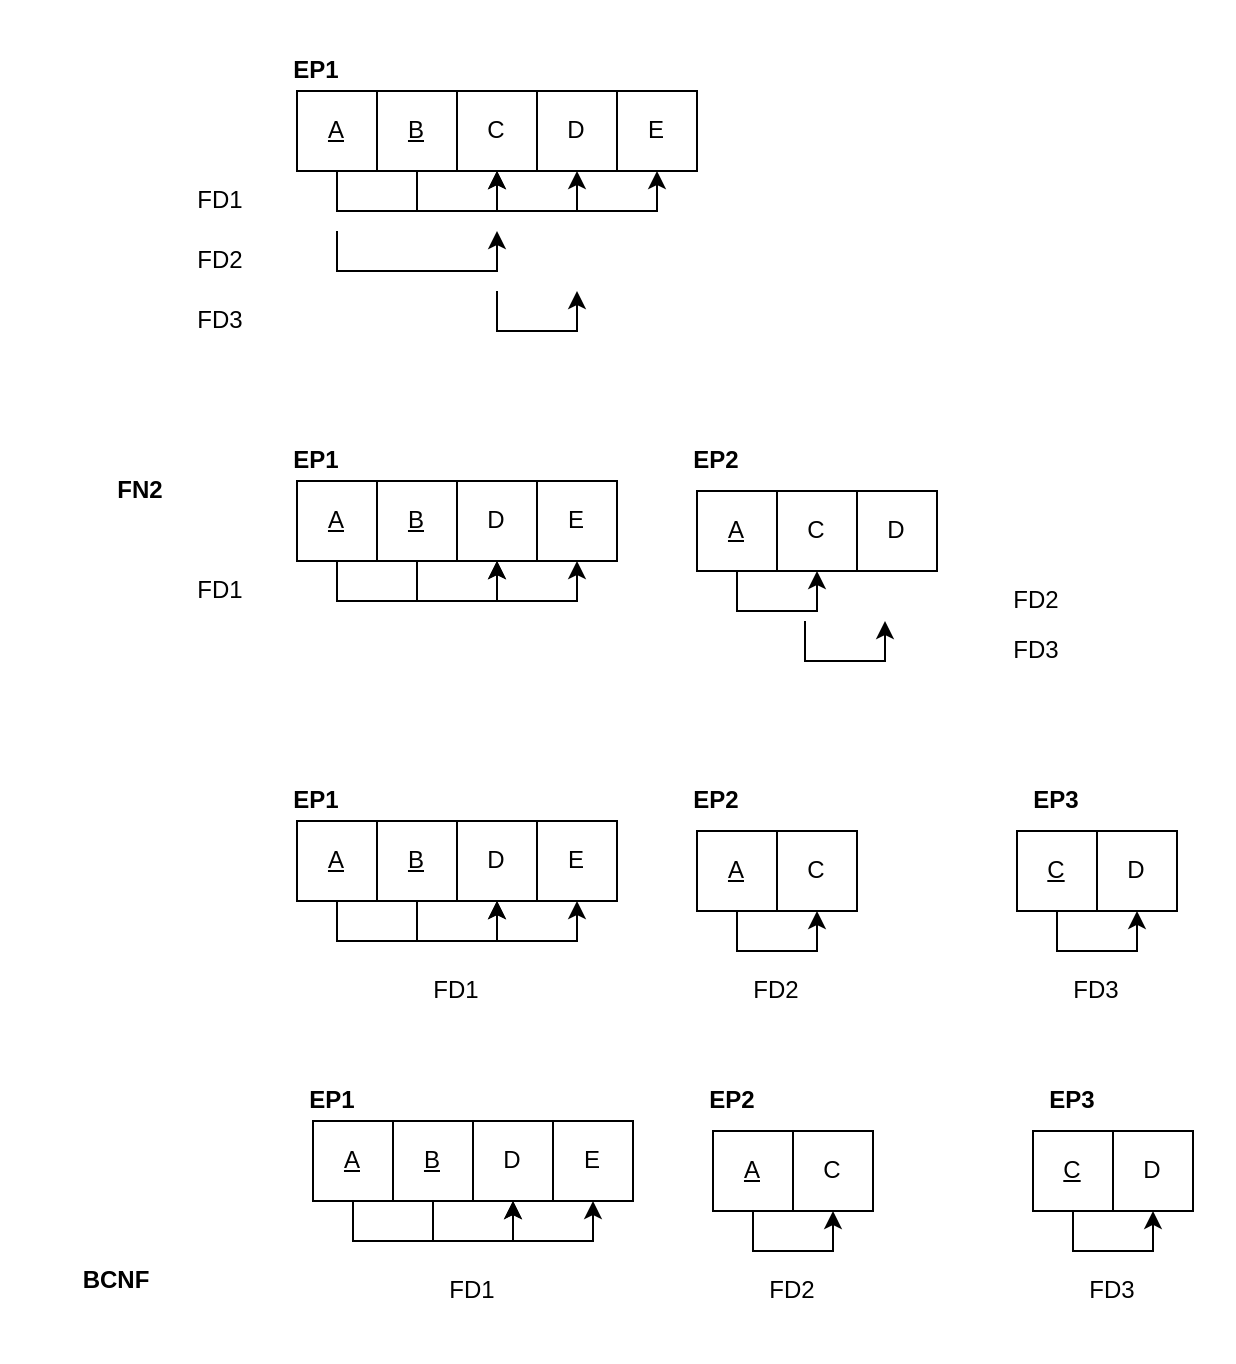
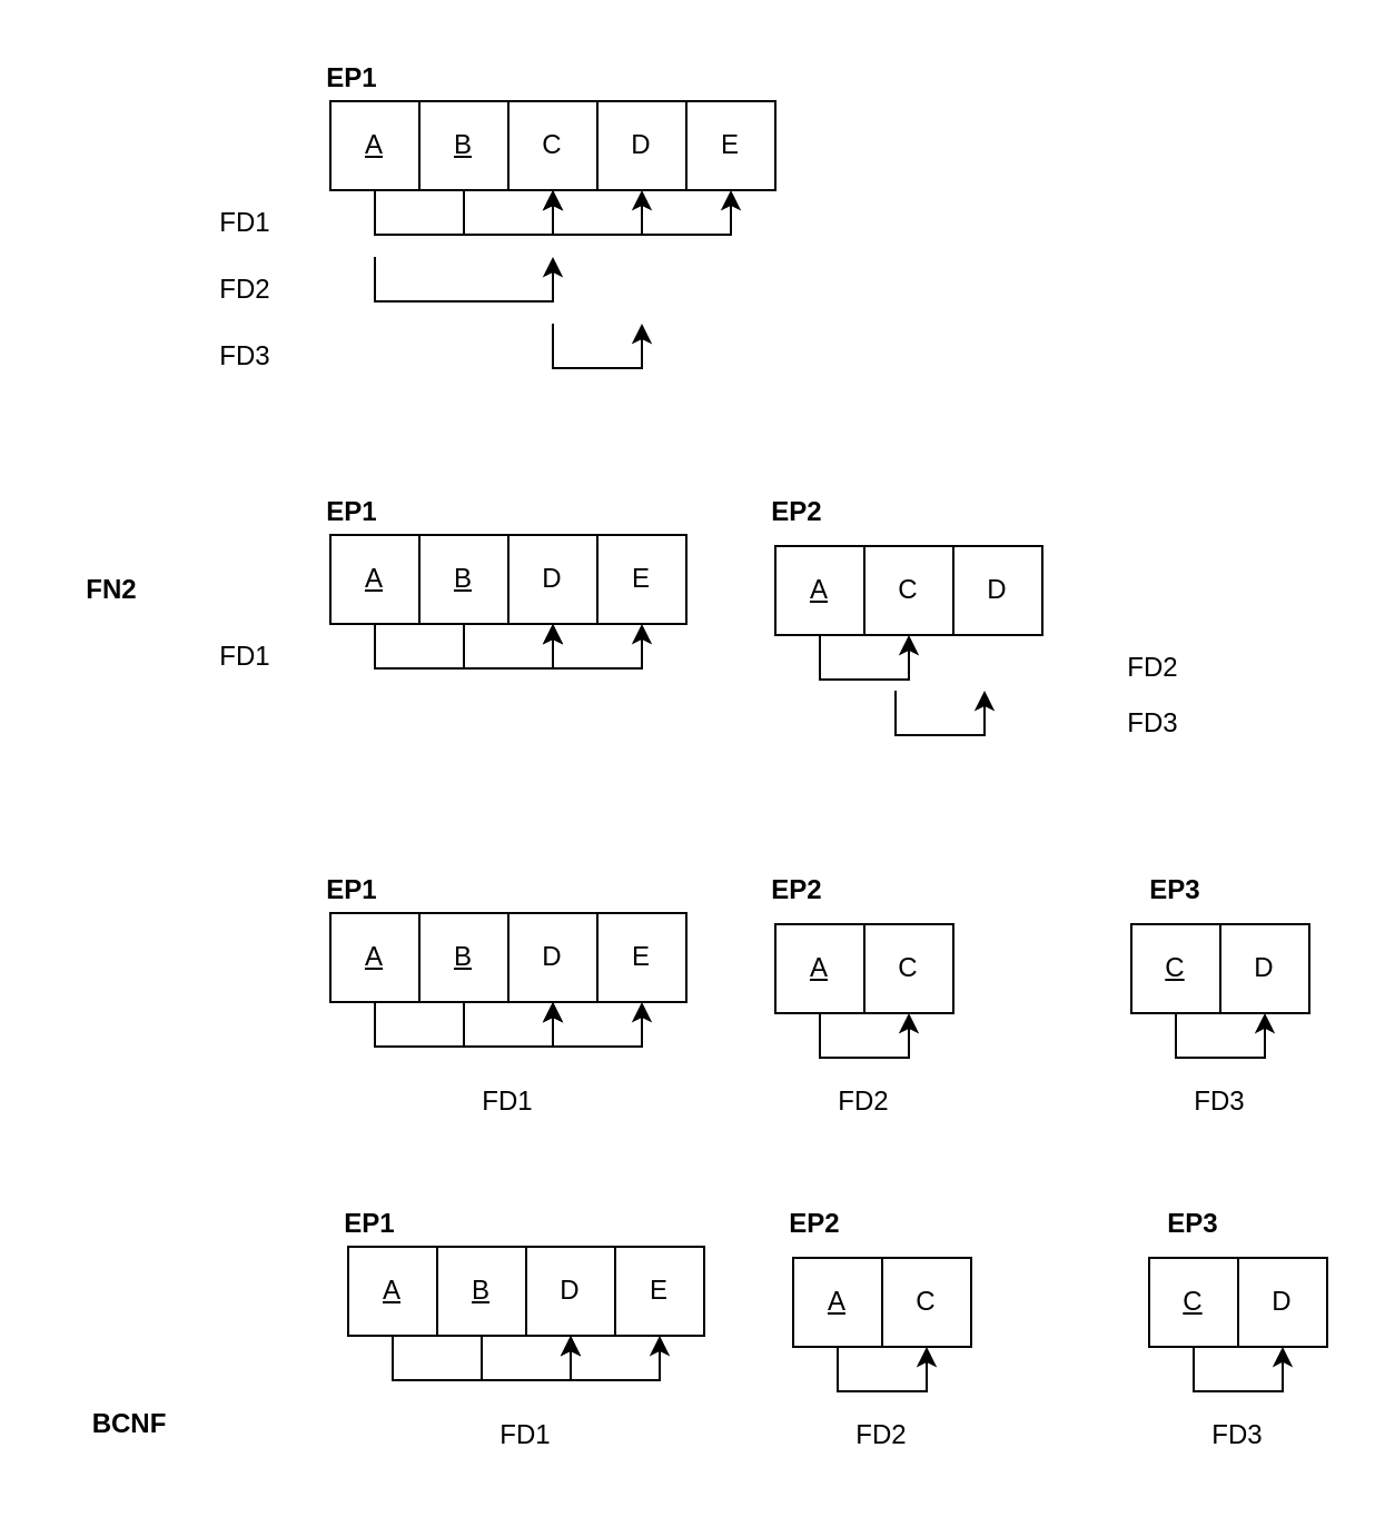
  <mxCell id="0" />
  <mxCell id="1" parent="0" />
  <mxCell id="2" style="edgeStyle=orthogonalEdgeStyle;rounded=0;orthogonalLoop=1;jettySize=auto;html=1;exitX=0.5;exitY=1;exitDx=0;exitDy=0;entryX=0.5;entryY=1;entryDx=0;entryDy=0;" edge="1" parent="1" source="6" target="9"><mxGeometry relative="1" as="geometry" /></mxCell>
  <mxCell id="3" style="edgeStyle=orthogonalEdgeStyle;rounded=0;orthogonalLoop=1;jettySize=auto;html=1;exitX=0.5;exitY=1;exitDx=0;exitDy=0;entryX=0.5;entryY=1;entryDx=0;entryDy=0;" edge="1" parent="1" source="6" target="11"><mxGeometry relative="1" as="geometry" /></mxCell>
  <mxCell id="4" style="edgeStyle=orthogonalEdgeStyle;rounded=0;orthogonalLoop=1;jettySize=auto;html=1;exitX=0.5;exitY=1;exitDx=0;exitDy=0;entryX=0.5;entryY=1;entryDx=0;entryDy=0;" edge="1" parent="1" source="6" target="12"><mxGeometry relative="1" as="geometry" /></mxCell>
  <mxCell id="5" style="edgeStyle=orthogonalEdgeStyle;rounded=0;orthogonalLoop=1;jettySize=auto;html=1;" edge="1" parent="1"><mxGeometry relative="1" as="geometry"><mxPoint x="168" y="115" as="sourcePoint" /><mxPoint x="248" y="115" as="targetPoint" /><Array as="points"><mxPoint x="168" y="135" /><mxPoint x="248" y="135" /></Array></mxGeometry></mxCell>
  <mxCell id="6" value="&lt;u&gt;A&lt;/u&gt;" style="rounded=0;whiteSpace=wrap;html=1;" vertex="1" parent="1"><mxGeometry x="148" y="45" width="40" height="40" as="geometry" /></mxCell>
  <mxCell id="7" style="edgeStyle=orthogonalEdgeStyle;rounded=0;orthogonalLoop=1;jettySize=auto;html=1;exitX=0.5;exitY=1;exitDx=0;exitDy=0;entryX=0.5;entryY=1;entryDx=0;entryDy=0;" edge="1" parent="1" source="8" target="9"><mxGeometry relative="1" as="geometry" /></mxCell>
  <mxCell id="8" value="&lt;u&gt;B&lt;/u&gt;" style="rounded=0;whiteSpace=wrap;html=1;" vertex="1" parent="1"><mxGeometry x="188" y="45" width="40" height="40" as="geometry" /></mxCell>
  <mxCell id="9" value="C" style="rounded=0;whiteSpace=wrap;html=1;" vertex="1" parent="1"><mxGeometry x="228" y="45" width="40" height="40" as="geometry" /></mxCell>
  <mxCell id="10" style="edgeStyle=orthogonalEdgeStyle;rounded=0;orthogonalLoop=1;jettySize=auto;html=1;" edge="1" parent="1"><mxGeometry relative="1" as="geometry"><mxPoint x="248" y="145" as="sourcePoint" /><mxPoint x="288" y="145" as="targetPoint" /><Array as="points"><mxPoint x="248" y="165" /><mxPoint x="288" y="165" /></Array></mxGeometry></mxCell>
  <mxCell id="11" value="D" style="rounded=0;whiteSpace=wrap;html=1;" vertex="1" parent="1"><mxGeometry x="268" y="45" width="40" height="40" as="geometry" /></mxCell>
  <mxCell id="12" value="E" style="rounded=0;whiteSpace=wrap;html=1;" vertex="1" parent="1"><mxGeometry x="308" y="45" width="40" height="40" as="geometry" /></mxCell>
  <mxCell id="13" value="FD1" style="text;html=1;strokeColor=none;fillColor=none;align=center;verticalAlign=middle;whiteSpace=wrap;rounded=0;" vertex="1" parent="1"><mxGeometry x="80" y="85" width="60" height="30" as="geometry" /></mxCell>
  <mxCell id="14" value="FD2" style="text;html=1;strokeColor=none;fillColor=none;align=center;verticalAlign=middle;whiteSpace=wrap;rounded=0;" vertex="1" parent="1"><mxGeometry x="80" y="115" width="60" height="30" as="geometry" /></mxCell>
  <mxCell id="15" value="FD3" style="text;html=1;strokeColor=none;fillColor=none;align=center;verticalAlign=middle;whiteSpace=wrap;rounded=0;" vertex="1" parent="1"><mxGeometry x="80" y="145" width="60" height="30" as="geometry" /></mxCell>
  <mxCell id="16" value="EP1" style="text;html=1;strokeColor=none;fillColor=none;align=center;verticalAlign=middle;whiteSpace=wrap;rounded=0;fontStyle=1" vertex="1" parent="1"><mxGeometry x="128" y="20" width="60" height="30" as="geometry" /></mxCell>
- <mxCell id="17" value="&lt;b&gt;FN2&lt;/b&gt;" style="text;html=1;strokeColor=none;fillColor=none;align=center;verticalAlign=middle;whiteSpace=wrap;rounded=0;" vertex="1" parent="1"><mxGeometry x="40" y="230" width="60" height="30" as="geometry" /></mxCell>
+ <mxCell id="17" value="&lt;b&gt;FN2&lt;/b&gt;" style="text;html=1;strokeColor=none;fillColor=none;align=center;verticalAlign=middle;whiteSpace=wrap;rounded=0;" vertex="1" parent="1"><mxGeometry x="20" y="250" width="60" height="30" as="geometry" /></mxCell>
  <mxCell id="18" style="edgeStyle=orthogonalEdgeStyle;rounded=0;orthogonalLoop=1;jettySize=auto;html=1;exitX=0.5;exitY=1;exitDx=0;exitDy=0;entryX=0.5;entryY=1;entryDx=0;entryDy=0;" edge="1" source="20" target="23" parent="1"><mxGeometry relative="1" as="geometry" /></mxCell>
  <mxCell id="19" style="edgeStyle=orthogonalEdgeStyle;rounded=0;orthogonalLoop=1;jettySize=auto;html=1;exitX=0.5;exitY=1;exitDx=0;exitDy=0;entryX=0.5;entryY=1;entryDx=0;entryDy=0;" edge="1" source="20" target="25" parent="1"><mxGeometry relative="1" as="geometry" /></mxCell>
  <mxCell id="20" value="&lt;u&gt;A&lt;/u&gt;" style="rounded=0;whiteSpace=wrap;html=1;" vertex="1" parent="1"><mxGeometry x="148" y="240" width="40" height="40" as="geometry" /></mxCell>
  <mxCell id="21" style="edgeStyle=orthogonalEdgeStyle;rounded=0;orthogonalLoop=1;jettySize=auto;html=1;exitX=0.5;exitY=1;exitDx=0;exitDy=0;entryX=0.5;entryY=1;entryDx=0;entryDy=0;" edge="1" source="22" target="23" parent="1"><mxGeometry relative="1" as="geometry" /></mxCell>
  <mxCell id="22" value="&lt;u&gt;B&lt;/u&gt;" style="rounded=0;whiteSpace=wrap;html=1;" vertex="1" parent="1"><mxGeometry x="188" y="240" width="40" height="40" as="geometry" /></mxCell>
  <mxCell id="23" value="D" style="rounded=0;whiteSpace=wrap;html=1;" vertex="1" parent="1"><mxGeometry x="228" y="240" width="40" height="40" as="geometry" /></mxCell>
  <mxCell id="24" style="edgeStyle=orthogonalEdgeStyle;rounded=0;orthogonalLoop=1;jettySize=auto;html=1;" edge="1" parent="1"><mxGeometry relative="1" as="geometry"><mxPoint x="368" y="285" as="sourcePoint" /><mxPoint x="408" y="285" as="targetPoint" /><Array as="points"><mxPoint x="368" y="305" /><mxPoint x="408" y="305" /></Array></mxGeometry></mxCell>
  <mxCell id="25" value="E" style="rounded=0;whiteSpace=wrap;html=1;" vertex="1" parent="1"><mxGeometry x="268" y="240" width="40" height="40" as="geometry" /></mxCell>
  <mxCell id="26" value="FD1" style="text;html=1;strokeColor=none;fillColor=none;align=center;verticalAlign=middle;whiteSpace=wrap;rounded=0;" vertex="1" parent="1"><mxGeometry x="80" y="280" width="60" height="30" as="geometry" /></mxCell>
  <mxCell id="27" value="FD2" style="text;html=1;strokeColor=none;fillColor=none;align=center;verticalAlign=middle;whiteSpace=wrap;rounded=0;" vertex="1" parent="1"><mxGeometry x="488" y="285" width="60" height="30" as="geometry" /></mxCell>
  <mxCell id="28" value="FD3" style="text;html=1;strokeColor=none;fillColor=none;align=center;verticalAlign=middle;whiteSpace=wrap;rounded=0;" vertex="1" parent="1"><mxGeometry x="488" y="310" width="60" height="30" as="geometry" /></mxCell>
  <mxCell id="29" value="EP1" style="text;html=1;strokeColor=none;fillColor=none;align=center;verticalAlign=middle;whiteSpace=wrap;rounded=0;fontStyle=1" vertex="1" parent="1"><mxGeometry x="128" y="215" width="60" height="30" as="geometry" /></mxCell>
  <mxCell id="30" value="C" style="rounded=0;whiteSpace=wrap;html=1;" vertex="1" parent="1"><mxGeometry x="388" y="245" width="40" height="40" as="geometry" /></mxCell>
  <mxCell id="31" value="&lt;u&gt;A&lt;/u&gt;" style="rounded=0;whiteSpace=wrap;html=1;" vertex="1" parent="1"><mxGeometry x="348" y="245" width="40" height="40" as="geometry" /></mxCell>
  <mxCell id="32" value="D" style="rounded=0;whiteSpace=wrap;html=1;" vertex="1" parent="1"><mxGeometry x="428" y="245" width="40" height="40" as="geometry" /></mxCell>
  <mxCell id="33" value="EP2" style="text;html=1;strokeColor=none;fillColor=none;align=center;verticalAlign=middle;whiteSpace=wrap;rounded=0;fontStyle=1" vertex="1" parent="1"><mxGeometry x="328" y="215" width="60" height="30" as="geometry" /></mxCell>
  <mxCell id="34" style="edgeStyle=orthogonalEdgeStyle;rounded=0;orthogonalLoop=1;jettySize=auto;html=1;" edge="1" parent="1"><mxGeometry relative="1" as="geometry"><mxPoint x="402" y="310" as="sourcePoint" /><mxPoint x="442" y="310" as="targetPoint" /><Array as="points"><mxPoint x="402" y="330" /><mxPoint x="442" y="330" /></Array></mxGeometry></mxCell>
  <mxCell id="35" style="edgeStyle=orthogonalEdgeStyle;rounded=0;orthogonalLoop=1;jettySize=auto;html=1;exitX=0.5;exitY=1;exitDx=0;exitDy=0;entryX=0.5;entryY=1;entryDx=0;entryDy=0;" edge="1" source="37" target="40" parent="1"><mxGeometry relative="1" as="geometry" /></mxCell>
  <mxCell id="36" style="edgeStyle=orthogonalEdgeStyle;rounded=0;orthogonalLoop=1;jettySize=auto;html=1;exitX=0.5;exitY=1;exitDx=0;exitDy=0;entryX=0.5;entryY=1;entryDx=0;entryDy=0;" edge="1" source="37" target="42" parent="1"><mxGeometry relative="1" as="geometry" /></mxCell>
  <mxCell id="37" value="&lt;u&gt;A&lt;/u&gt;" style="rounded=0;whiteSpace=wrap;html=1;" vertex="1" parent="1"><mxGeometry x="148" y="410" width="40" height="40" as="geometry" /></mxCell>
  <mxCell id="38" style="edgeStyle=orthogonalEdgeStyle;rounded=0;orthogonalLoop=1;jettySize=auto;html=1;exitX=0.5;exitY=1;exitDx=0;exitDy=0;entryX=0.5;entryY=1;entryDx=0;entryDy=0;" edge="1" source="39" target="40" parent="1"><mxGeometry relative="1" as="geometry" /></mxCell>
  <mxCell id="39" value="&lt;u&gt;B&lt;/u&gt;" style="rounded=0;whiteSpace=wrap;html=1;" vertex="1" parent="1"><mxGeometry x="188" y="410" width="40" height="40" as="geometry" /></mxCell>
  <mxCell id="40" value="D" style="rounded=0;whiteSpace=wrap;html=1;" vertex="1" parent="1"><mxGeometry x="228" y="410" width="40" height="40" as="geometry" /></mxCell>
  <mxCell id="41" style="edgeStyle=orthogonalEdgeStyle;rounded=0;orthogonalLoop=1;jettySize=auto;html=1;" edge="1" parent="1"><mxGeometry relative="1" as="geometry"><mxPoint x="368" y="455" as="sourcePoint" /><mxPoint x="408" y="455" as="targetPoint" /><Array as="points"><mxPoint x="368" y="475" /><mxPoint x="408" y="475" /></Array></mxGeometry></mxCell>
  <mxCell id="42" value="E" style="rounded=0;whiteSpace=wrap;html=1;" vertex="1" parent="1"><mxGeometry x="268" y="410" width="40" height="40" as="geometry" /></mxCell>
  <mxCell id="43" value="FD1" style="text;html=1;strokeColor=none;fillColor=none;align=center;verticalAlign=middle;whiteSpace=wrap;rounded=0;" vertex="1" parent="1"><mxGeometry x="198" y="480" width="60" height="30" as="geometry" /></mxCell>
  <mxCell id="44" value="FD2" style="text;html=1;strokeColor=none;fillColor=none;align=center;verticalAlign=middle;whiteSpace=wrap;rounded=0;" vertex="1" parent="1"><mxGeometry x="358" y="480" width="60" height="30" as="geometry" /></mxCell>
  <mxCell id="45" value="FD3" style="text;html=1;strokeColor=none;fillColor=none;align=center;verticalAlign=middle;whiteSpace=wrap;rounded=0;" vertex="1" parent="1"><mxGeometry x="518" y="480" width="60" height="30" as="geometry" /></mxCell>
  <mxCell id="46" value="EP1" style="text;html=1;strokeColor=none;fillColor=none;align=center;verticalAlign=middle;whiteSpace=wrap;rounded=0;fontStyle=1" vertex="1" parent="1"><mxGeometry x="128" y="385" width="60" height="30" as="geometry" /></mxCell>
  <mxCell id="47" value="C" style="rounded=0;whiteSpace=wrap;html=1;" vertex="1" parent="1"><mxGeometry x="388" y="415" width="40" height="40" as="geometry" /></mxCell>
  <mxCell id="48" value="&lt;u&gt;A&lt;/u&gt;" style="rounded=0;whiteSpace=wrap;html=1;" vertex="1" parent="1"><mxGeometry x="348" y="415" width="40" height="40" as="geometry" /></mxCell>
  <mxCell id="49" value="EP2" style="text;html=1;strokeColor=none;fillColor=none;align=center;verticalAlign=middle;whiteSpace=wrap;rounded=0;fontStyle=1" vertex="1" parent="1"><mxGeometry x="328" y="385" width="60" height="30" as="geometry" /></mxCell>
  <mxCell id="50" value="&lt;u&gt;C&lt;/u&gt;" style="rounded=0;whiteSpace=wrap;html=1;" vertex="1" parent="1"><mxGeometry x="508" y="415" width="40" height="40" as="geometry" /></mxCell>
  <mxCell id="51" value="D" style="rounded=0;whiteSpace=wrap;html=1;" vertex="1" parent="1"><mxGeometry x="548" y="415" width="40" height="40" as="geometry" /></mxCell>
  <mxCell id="52" style="edgeStyle=orthogonalEdgeStyle;rounded=0;orthogonalLoop=1;jettySize=auto;html=1;" edge="1" parent="1"><mxGeometry relative="1" as="geometry"><mxPoint x="528" y="454.97" as="sourcePoint" /><mxPoint x="568" y="454.97" as="targetPoint" /><Array as="points"><mxPoint x="528" y="474.97" /><mxPoint x="568" y="474.97" /></Array></mxGeometry></mxCell>
  <mxCell id="53" value="EP3" style="text;html=1;strokeColor=none;fillColor=none;align=center;verticalAlign=middle;whiteSpace=wrap;rounded=0;fontStyle=1" vertex="1" parent="1"><mxGeometry x="498" y="385" width="60" height="30" as="geometry" /></mxCell>
  <mxCell id="54" value="&lt;b&gt;BCNF&lt;/b&gt;" style="text;html=1;strokeColor=none;fillColor=none;align=center;verticalAlign=middle;whiteSpace=wrap;rounded=0;" vertex="1" parent="1"><mxGeometry x="28" y="625" width="60" height="30" as="geometry" /></mxCell>
  <mxCell id="55" style="edgeStyle=orthogonalEdgeStyle;rounded=0;orthogonalLoop=1;jettySize=auto;html=1;exitX=0.5;exitY=1;exitDx=0;exitDy=0;entryX=0.5;entryY=1;entryDx=0;entryDy=0;" edge="1" source="57" target="60" parent="1"><mxGeometry relative="1" as="geometry" /></mxCell>
  <mxCell id="56" style="edgeStyle=orthogonalEdgeStyle;rounded=0;orthogonalLoop=1;jettySize=auto;html=1;exitX=0.5;exitY=1;exitDx=0;exitDy=0;entryX=0.5;entryY=1;entryDx=0;entryDy=0;" edge="1" source="57" target="62" parent="1"><mxGeometry relative="1" as="geometry" /></mxCell>
  <mxCell id="57" value="&lt;u&gt;A&lt;/u&gt;" style="rounded=0;whiteSpace=wrap;html=1;" vertex="1" parent="1"><mxGeometry x="156" y="560" width="40" height="40" as="geometry" /></mxCell>
  <mxCell id="58" style="edgeStyle=orthogonalEdgeStyle;rounded=0;orthogonalLoop=1;jettySize=auto;html=1;exitX=0.5;exitY=1;exitDx=0;exitDy=0;entryX=0.5;entryY=1;entryDx=0;entryDy=0;" edge="1" source="59" target="60" parent="1"><mxGeometry relative="1" as="geometry" /></mxCell>
  <mxCell id="59" value="&lt;u&gt;B&lt;/u&gt;" style="rounded=0;whiteSpace=wrap;html=1;" vertex="1" parent="1"><mxGeometry x="196" y="560" width="40" height="40" as="geometry" /></mxCell>
  <mxCell id="60" value="D" style="rounded=0;whiteSpace=wrap;html=1;" vertex="1" parent="1"><mxGeometry x="236" y="560" width="40" height="40" as="geometry" /></mxCell>
  <mxCell id="61" style="edgeStyle=orthogonalEdgeStyle;rounded=0;orthogonalLoop=1;jettySize=auto;html=1;" edge="1" parent="1"><mxGeometry relative="1" as="geometry"><mxPoint x="376" y="605" as="sourcePoint" /><mxPoint x="416" y="605" as="targetPoint" /><Array as="points"><mxPoint x="376" y="625" /><mxPoint x="416" y="625" /></Array></mxGeometry></mxCell>
  <mxCell id="62" value="E" style="rounded=0;whiteSpace=wrap;html=1;" vertex="1" parent="1"><mxGeometry x="276" y="560" width="40" height="40" as="geometry" /></mxCell>
  <mxCell id="63" value="FD1" style="text;html=1;strokeColor=none;fillColor=none;align=center;verticalAlign=middle;whiteSpace=wrap;rounded=0;" vertex="1" parent="1"><mxGeometry x="206" y="630" width="60" height="30" as="geometry" /></mxCell>
  <mxCell id="64" value="FD2" style="text;html=1;strokeColor=none;fillColor=none;align=center;verticalAlign=middle;whiteSpace=wrap;rounded=0;" vertex="1" parent="1"><mxGeometry x="366" y="630" width="60" height="30" as="geometry" /></mxCell>
  <mxCell id="65" value="FD3" style="text;html=1;strokeColor=none;fillColor=none;align=center;verticalAlign=middle;whiteSpace=wrap;rounded=0;" vertex="1" parent="1"><mxGeometry x="526" y="630" width="60" height="30" as="geometry" /></mxCell>
  <mxCell id="66" value="EP1" style="text;html=1;strokeColor=none;fillColor=none;align=center;verticalAlign=middle;whiteSpace=wrap;rounded=0;fontStyle=1" vertex="1" parent="1"><mxGeometry x="136" y="535" width="60" height="30" as="geometry" /></mxCell>
  <mxCell id="67" value="C" style="rounded=0;whiteSpace=wrap;html=1;" vertex="1" parent="1"><mxGeometry x="396" y="565" width="40" height="40" as="geometry" /></mxCell>
  <mxCell id="68" value="&lt;u&gt;A&lt;/u&gt;" style="rounded=0;whiteSpace=wrap;html=1;" vertex="1" parent="1"><mxGeometry x="356" y="565" width="40" height="40" as="geometry" /></mxCell>
  <mxCell id="69" value="EP2" style="text;html=1;strokeColor=none;fillColor=none;align=center;verticalAlign=middle;whiteSpace=wrap;rounded=0;fontStyle=1" vertex="1" parent="1"><mxGeometry x="336" y="535" width="60" height="30" as="geometry" /></mxCell>
  <mxCell id="70" value="&lt;u&gt;C&lt;/u&gt;" style="rounded=0;whiteSpace=wrap;html=1;" vertex="1" parent="1"><mxGeometry x="516" y="565" width="40" height="40" as="geometry" /></mxCell>
  <mxCell id="71" value="D" style="rounded=0;whiteSpace=wrap;html=1;" vertex="1" parent="1"><mxGeometry x="556" y="565" width="40" height="40" as="geometry" /></mxCell>
  <mxCell id="72" style="edgeStyle=orthogonalEdgeStyle;rounded=0;orthogonalLoop=1;jettySize=auto;html=1;" edge="1" parent="1"><mxGeometry relative="1" as="geometry"><mxPoint x="536" y="604.97" as="sourcePoint" /><mxPoint x="576" y="604.97" as="targetPoint" /><Array as="points"><mxPoint x="536" y="624.97" /><mxPoint x="576" y="624.97" /></Array></mxGeometry></mxCell>
  <mxCell id="73" value="EP3" style="text;html=1;strokeColor=none;fillColor=none;align=center;verticalAlign=middle;whiteSpace=wrap;rounded=0;fontStyle=1" vertex="1" parent="1"><mxGeometry x="506" y="535" width="60" height="30" as="geometry" /></mxCell>
